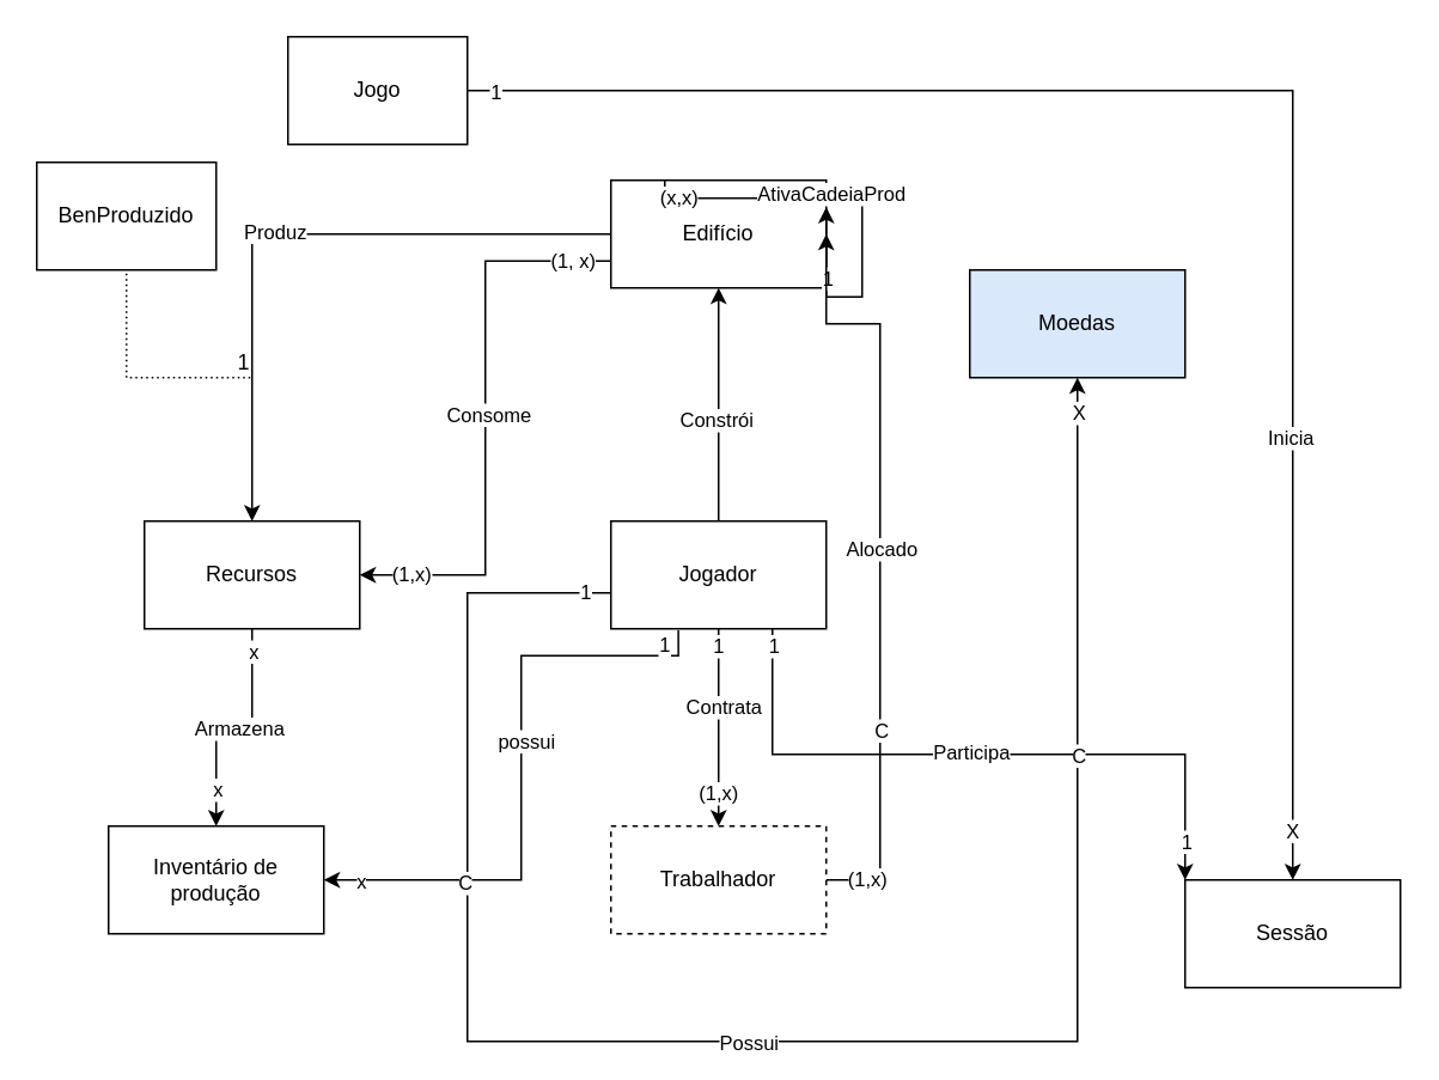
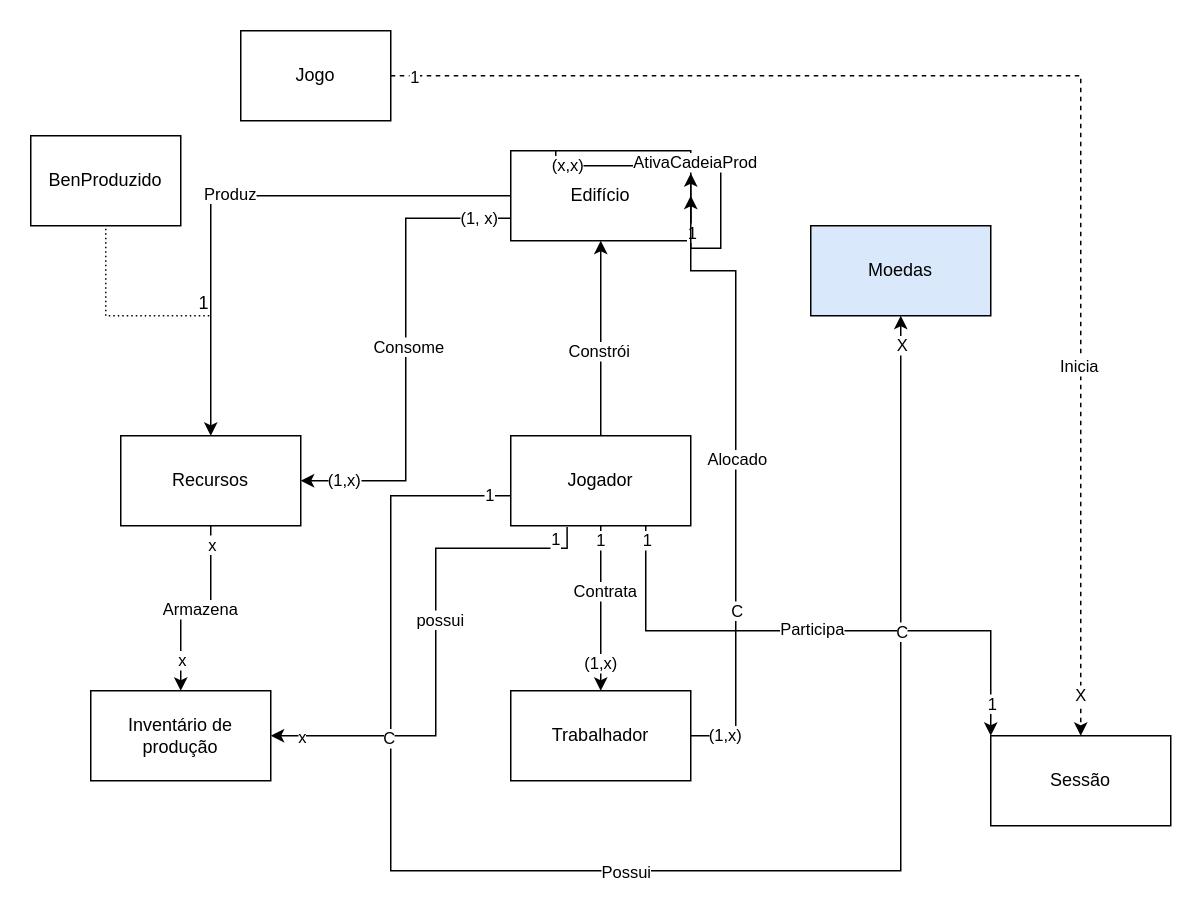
  <mxCell id="0" />
  <mxCell id="1" parent="0" />
  <mxCell id="2" style="edgeStyle=orthogonalEdgeStyle;rounded=0;orthogonalLoop=1;jettySize=auto;html=1;exitX=0.5;exitY=0;exitDx=0;exitDy=0;" edge="1" parent="1" source="22" target="29"><mxGeometry relative="1" as="geometry" /></mxCell>
  <mxCell id="3" value="Constrói" style="edgeLabel;html=1;align=center;verticalAlign=middle;resizable=0;points=[];" vertex="1" connectable="0" parent="2"><mxGeometry x="-0.116" y="2" relative="1" as="geometry"><mxPoint as="offset" /></mxGeometry></mxCell>
  <mxCell id="4" style="edgeStyle=orthogonalEdgeStyle;rounded=0;orthogonalLoop=1;jettySize=auto;html=1;exitX=0.5;exitY=1;exitDx=0;exitDy=0;entryX=0.5;entryY=0;entryDx=0;entryDy=0;" edge="1" parent="1" source="22" target="40"><mxGeometry relative="1" as="geometry" /></mxCell>
  <mxCell id="5" value="Contrata" style="edgeLabel;html=1;align=center;verticalAlign=middle;resizable=0;points=[];" vertex="1" connectable="0" parent="4"><mxGeometry x="-0.219" y="2" relative="1" as="geometry"><mxPoint as="offset" /></mxGeometry></mxCell>
  <mxCell id="6" value="1" style="edgeLabel;html=1;align=center;verticalAlign=middle;resizable=0;points=[];" vertex="1" connectable="0" parent="4"><mxGeometry x="-0.836" y="-1" relative="1" as="geometry"><mxPoint as="offset" /></mxGeometry></mxCell>
  <mxCell id="7" value="(1,x)" style="edgeLabel;html=1;align=center;verticalAlign=middle;resizable=0;points=[];" vertex="1" connectable="0" parent="4"><mxGeometry x="0.651" y="-1" relative="1" as="geometry"><mxPoint as="offset" /></mxGeometry></mxCell>
  <mxCell id="8" style="edgeStyle=orthogonalEdgeStyle;rounded=0;orthogonalLoop=1;jettySize=auto;html=1;exitX=0;exitY=0.5;exitDx=0;exitDy=0;entryX=0.5;entryY=1;entryDx=0;entryDy=0;" edge="1" parent="1" source="22" target="41"><mxGeometry relative="1" as="geometry"><mxPoint x="290" y="580" as="targetPoint" /><Array as="points"><mxPoint x="340" y="330" /><mxPoint x="260" y="330" /><mxPoint x="260" y="580" /><mxPoint x="600" y="580" /></Array></mxGeometry></mxCell>
  <mxCell id="9" value="Possui" style="edgeLabel;html=1;align=center;verticalAlign=middle;resizable=0;points=[];" vertex="1" connectable="0" parent="8"><mxGeometry x="-0.055" relative="1" as="geometry"><mxPoint as="offset" /></mxGeometry></mxCell>
  <mxCell id="10" value="1" style="edgeLabel;html=1;align=center;verticalAlign=middle;resizable=0;points=[];" vertex="1" connectable="0" parent="8"><mxGeometry x="-0.952" y="-1" relative="1" as="geometry"><mxPoint as="offset" /></mxGeometry></mxCell>
  <mxCell id="11" value="X" style="edgeLabel;html=1;align=center;verticalAlign=middle;resizable=0;points=[];" vertex="1" connectable="0" parent="8"><mxGeometry x="0.963" y="-1" relative="1" as="geometry"><mxPoint x="-1" as="offset" /></mxGeometry></mxCell>
  <mxCell id="12" style="edgeStyle=orthogonalEdgeStyle;rounded=0;orthogonalLoop=1;jettySize=auto;html=1;exitX=0.75;exitY=1;exitDx=0;exitDy=0;entryX=0;entryY=0;entryDx=0;entryDy=0;" edge="1" parent="1" source="22" target="47"><mxGeometry relative="1" as="geometry" /></mxCell>
  <mxCell id="13" value="Participa" style="edgeLabel;html=1;align=center;verticalAlign=middle;resizable=0;points=[];" vertex="1" connectable="0" parent="12"><mxGeometry x="-0.026" y="2" relative="1" as="geometry"><mxPoint as="offset" /></mxGeometry></mxCell>
  <mxCell id="14" value="C" style="edgeLabel;html=1;align=center;verticalAlign=middle;resizable=0;points=[];" vertex="1" connectable="0" parent="12"><mxGeometry x="0.298" y="1" relative="1" as="geometry"><mxPoint y="1" as="offset" /></mxGeometry></mxCell>
  <mxCell id="15" value="1" style="edgeLabel;html=1;align=center;verticalAlign=middle;resizable=0;points=[];" vertex="1" connectable="0" parent="12"><mxGeometry x="-0.951" y="2" relative="1" as="geometry"><mxPoint x="-2" as="offset" /></mxGeometry></mxCell>
  <mxCell id="16" value="1" style="edgeLabel;html=1;align=center;verticalAlign=middle;resizable=0;points=[];" vertex="1" connectable="0" parent="12"><mxGeometry x="0.88" y="-2" relative="1" as="geometry"><mxPoint x="2" as="offset" /></mxGeometry></mxCell>
  <mxCell id="17" style="edgeStyle=orthogonalEdgeStyle;rounded=0;orthogonalLoop=1;jettySize=auto;html=1;exitX=0.313;exitY=1.014;exitDx=0;exitDy=0;entryX=1;entryY=0.5;entryDx=0;entryDy=0;exitPerimeter=0;" edge="1" parent="1" source="22" target="34"><mxGeometry relative="1" as="geometry"><mxPoint x="370" y="364.95" as="sourcePoint" /><mxPoint x="180" y="489.95" as="targetPoint" /><Array as="points"><mxPoint x="378" y="365" /><mxPoint x="290" y="365" /><mxPoint x="290" y="490" /></Array></mxGeometry></mxCell>
  <mxCell id="18" value="possui" style="edgeLabel;html=1;align=center;verticalAlign=middle;resizable=0;points=[];" vertex="1" connectable="0" parent="17"><mxGeometry x="-0.117" y="2" relative="1" as="geometry"><mxPoint as="offset" /></mxGeometry></mxCell>
  <mxCell id="19" value="C" style="edgeLabel;html=1;align=center;verticalAlign=middle;resizable=0;points=[];" vertex="1" connectable="0" parent="17"><mxGeometry x="0.53" y="1" relative="1" as="geometry"><mxPoint as="offset" /></mxGeometry></mxCell>
  <mxCell id="20" value="1" style="edgeLabel;html=1;align=center;verticalAlign=middle;resizable=0;points=[];" vertex="1" connectable="0" parent="17"><mxGeometry x="-0.955" y="2" relative="1" as="geometry"><mxPoint x="-10" as="offset" /></mxGeometry></mxCell>
  <mxCell id="21" value="x" style="edgeLabel;html=1;align=center;verticalAlign=middle;resizable=0;points=[];" vertex="1" connectable="0" parent="17"><mxGeometry x="0.877" y="-2" relative="1" as="geometry"><mxPoint y="2" as="offset" /></mxGeometry></mxCell>
  <mxCell id="22" value="Jogador" style="rounded=0;whiteSpace=wrap;html=1;" vertex="1" parent="1"><mxGeometry x="340" y="290" width="120" height="60" as="geometry" /></mxCell>
  <mxCell id="23" style="edgeStyle=orthogonalEdgeStyle;rounded=0;orthogonalLoop=1;jettySize=auto;html=1;entryX=0.5;entryY=0;entryDx=0;entryDy=0;" edge="1" parent="1" source="29" target="33"><mxGeometry relative="1" as="geometry"><mxPoint x="200" y="180" as="targetPoint" /></mxGeometry></mxCell>
  <mxCell id="24" value="Produz" style="edgeLabel;html=1;align=center;verticalAlign=middle;resizable=0;points=[];" vertex="1" connectable="0" parent="23"><mxGeometry x="0.046" y="-2" relative="1" as="geometry"><mxPoint as="offset" /></mxGeometry></mxCell>
  <mxCell id="25" style="edgeStyle=orthogonalEdgeStyle;rounded=0;orthogonalLoop=1;jettySize=auto;html=1;exitX=0;exitY=0.75;exitDx=0;exitDy=0;entryX=1;entryY=0.5;entryDx=0;entryDy=0;" edge="1" parent="1" source="29" target="33"><mxGeometry relative="1" as="geometry" /></mxCell>
  <mxCell id="26" value="Consome" style="edgeLabel;html=1;align=center;verticalAlign=middle;resizable=0;points=[];" vertex="1" connectable="0" parent="25"><mxGeometry x="-0.016" y="1" relative="1" as="geometry"><mxPoint as="offset" /></mxGeometry></mxCell>
  <mxCell id="27" value="(1, x)" style="edgeLabel;html=1;align=center;verticalAlign=middle;resizable=0;points=[];" vertex="1" connectable="0" parent="25"><mxGeometry x="-0.918" y="-1" relative="1" as="geometry"><mxPoint x="-9" as="offset" /></mxGeometry></mxCell>
  <mxCell id="28" value="(1,x)" style="edgeLabel;html=1;align=center;verticalAlign=middle;resizable=0;points=[];" vertex="1" connectable="0" parent="25"><mxGeometry x="0.822" y="-1" relative="1" as="geometry"><mxPoint as="offset" /></mxGeometry></mxCell>
  <mxCell id="29" value="Edifício" style="rounded=0;whiteSpace=wrap;html=1;" vertex="1" parent="1"><mxGeometry x="340" y="100" width="120" height="60" as="geometry" /></mxCell>
  <mxCell id="30" style="edgeStyle=orthogonalEdgeStyle;rounded=0;orthogonalLoop=1;jettySize=auto;html=1;exitX=0.5;exitY=1;exitDx=0;exitDy=0;entryX=0.5;entryY=0;entryDx=0;entryDy=0;" edge="1" parent="1" source="33" target="34"><mxGeometry relative="1" as="geometry" /></mxCell>
  <mxCell id="31" value="Armazena" style="edgeLabel;html=1;align=center;verticalAlign=middle;resizable=0;points=[];" vertex="1" connectable="0" parent="30"><mxGeometry x="-0.037" relative="1" as="geometry"><mxPoint as="offset" /></mxGeometry></mxCell>
  <mxCell id="32" value="x" style="edgeLabel;html=1;align=center;verticalAlign=middle;resizable=0;points=[];" vertex="1" connectable="0" parent="30"><mxGeometry x="-0.823" y="3" relative="1" as="geometry"><mxPoint x="-3" as="offset" /></mxGeometry></mxCell>
  <mxCell id="33" value="Recursos" style="rounded=0;whiteSpace=wrap;html=1;" vertex="1" parent="1"><mxGeometry x="80" y="290" width="120" height="60" as="geometry" /></mxCell>
  <mxCell id="34" value="Inventário de produção" style="rounded=0;whiteSpace=wrap;html=1;" vertex="1" parent="1"><mxGeometry x="60" y="460" width="120" height="60" as="geometry" /></mxCell>
  <mxCell id="35" style="edgeStyle=orthogonalEdgeStyle;rounded=0;orthogonalLoop=1;jettySize=auto;html=1;exitX=1;exitY=0.5;exitDx=0;exitDy=0;entryX=1;entryY=0.5;entryDx=0;entryDy=0;" edge="1" parent="1" source="40" target="29"><mxGeometry relative="1" as="geometry"><Array as="points"><mxPoint x="490" y="490" /><mxPoint x="490" y="180" /></Array></mxGeometry></mxCell>
  <mxCell id="36" value="Alocado" style="edgeLabel;html=1;align=center;verticalAlign=middle;resizable=0;points=[];" vertex="1" connectable="0" parent="35"><mxGeometry x="0.025" relative="1" as="geometry"><mxPoint as="offset" /></mxGeometry></mxCell>
  <mxCell id="37" value="C" style="edgeLabel;html=1;align=center;verticalAlign=middle;resizable=0;points=[];" vertex="1" connectable="0" parent="35"><mxGeometry x="-0.452" relative="1" as="geometry"><mxPoint y="1" as="offset" /></mxGeometry></mxCell>
  <mxCell id="38" value="(1,x)" style="edgeLabel;html=1;align=center;verticalAlign=middle;resizable=0;points=[];" vertex="1" connectable="0" parent="35"><mxGeometry x="-0.935" y="1" relative="1" as="geometry"><mxPoint x="8" as="offset" /></mxGeometry></mxCell>
  <mxCell id="39" value="1" style="edgeLabel;html=1;align=center;verticalAlign=middle;resizable=0;points=[];" vertex="1" connectable="0" parent="35"><mxGeometry x="0.887" relative="1" as="geometry"><mxPoint as="offset" /></mxGeometry></mxCell>
- <mxCell id="40" value="Trabalhador" style="rounded=0;whiteSpace=wrap;html=1;dashed=1;" vertex="1" parent="1"><mxGeometry x="340" y="460" width="120" height="60" as="geometry" /></mxCell>
+ <mxCell id="40" value="Trabalhador" style="rounded=0;whiteSpace=wrap;html=1;" vertex="1" parent="1"><mxGeometry x="340" y="460" width="120" height="60" as="geometry" /></mxCell>
  <mxCell id="41" value="Moedas" style="rounded=0;whiteSpace=wrap;html=1;fillColor=#dae8fc;" vertex="1" parent="1"><mxGeometry x="540" y="150" width="120" height="60" as="geometry" /></mxCell>
- <mxCell id="42" style="edgeStyle=orthogonalEdgeStyle;rounded=0;orthogonalLoop=1;jettySize=auto;html=1;exitX=1;exitY=0.5;exitDx=0;exitDy=0;" edge="1" parent="1" source="46" target="47"><mxGeometry relative="1" as="geometry" /></mxCell>
+ <mxCell id="42" style="edgeStyle=orthogonalEdgeStyle;rounded=0;orthogonalLoop=1;jettySize=auto;html=1;exitX=1;exitY=0.5;exitDx=0;exitDy=0;dashed=1;" edge="1" parent="1" source="46" target="47"><mxGeometry relative="1" as="geometry" /></mxCell>
  <mxCell id="43" value="Inicia" style="edgeLabel;html=1;align=center;verticalAlign=middle;resizable=0;points=[];" vertex="1" connectable="0" parent="42"><mxGeometry x="0.45" y="-2" relative="1" as="geometry"><mxPoint as="offset" /></mxGeometry></mxCell>
  <mxCell id="44" value="1" style="edgeLabel;html=1;align=center;verticalAlign=middle;resizable=0;points=[];" vertex="1" connectable="0" parent="42"><mxGeometry x="-0.967" y="3" relative="1" as="geometry"><mxPoint y="3" as="offset" /></mxGeometry></mxCell>
  <mxCell id="45" value="X" style="edgeLabel;html=1;align=center;verticalAlign=middle;resizable=0;points=[];" vertex="1" connectable="0" parent="42"><mxGeometry x="0.937" y="-1" relative="1" as="geometry"><mxPoint as="offset" /></mxGeometry></mxCell>
  <mxCell id="46" value="Jogo" style="rounded=0;whiteSpace=wrap;html=1;" vertex="1" parent="1"><mxGeometry x="160" y="20" width="100" height="60" as="geometry" /></mxCell>
  <mxCell id="47" value="Sessão" style="rounded=0;whiteSpace=wrap;html=1;" vertex="1" parent="1"><mxGeometry x="660" y="490" width="120" height="60" as="geometry" /></mxCell>
  <mxCell id="48" style="edgeStyle=orthogonalEdgeStyle;rounded=0;orthogonalLoop=1;jettySize=auto;html=1;exitX=0.25;exitY=0;exitDx=0;exitDy=0;entryX=1;entryY=0.25;entryDx=0;entryDy=0;" edge="1" parent="1" source="29" target="29"><mxGeometry relative="1" as="geometry"><Array as="points"><mxPoint x="370" y="110" /><mxPoint x="480" y="110" /><mxPoint x="480" y="165" /></Array></mxGeometry></mxCell>
  <mxCell id="49" value="AtivaCadeiaProd" style="edgeLabel;html=1;align=center;verticalAlign=middle;resizable=0;points=[];" vertex="1" connectable="0" parent="48"><mxGeometry x="-0.166" y="3" relative="1" as="geometry"><mxPoint as="offset" /></mxGeometry></mxCell>
  <mxCell id="50" value="(x,x)" style="edgeLabel;html=1;align=center;verticalAlign=middle;resizable=0;points=[];" vertex="1" connectable="0" parent="48"><mxGeometry x="-0.864" y="1" relative="1" as="geometry"><mxPoint as="offset" /></mxGeometry></mxCell>
  <mxCell id="51" value="x" style="edgeLabel;html=1;align=center;verticalAlign=middle;resizable=0;points=[];" vertex="1" connectable="0" parent="1"><mxGeometry x="120" y="439.999" as="geometry" /></mxCell>
  <mxCell id="52" value="" style="endArrow=none;html=1;rounded=0;dashed=1;dashPattern=1 2;" edge="1" parent="1"><mxGeometry relative="1" as="geometry"><mxPoint x="70" y="140" as="sourcePoint" /><mxPoint x="140" y="210" as="targetPoint" /><Array as="points"><mxPoint x="70" y="210" /></Array></mxGeometry></mxCell>
  <mxCell id="53" value="1" style="resizable=0;html=1;whiteSpace=wrap;align=right;verticalAlign=bottom;" connectable="0" vertex="1" parent="52"><mxGeometry x="1" relative="1" as="geometry" /></mxCell>
  <mxCell id="54" value="BenProduzido" style="rounded=0;whiteSpace=wrap;html=1;" vertex="1" parent="1"><mxGeometry x="20" y="90" width="100" height="60" as="geometry" /></mxCell>
